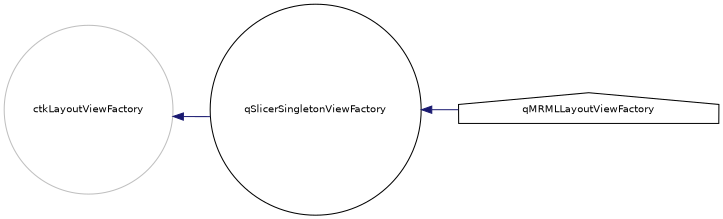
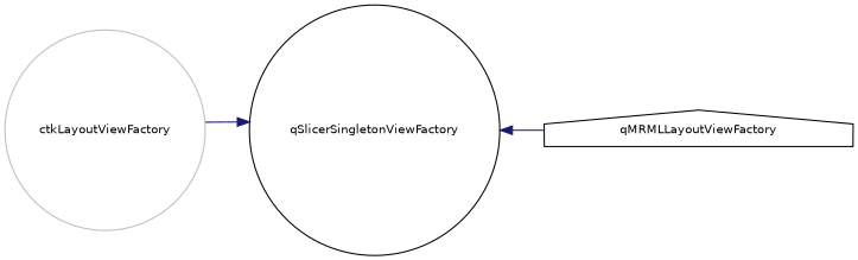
  digraph {
    rankdir=LR
    node [color=black fontname=Helvetica fontsize=10 shape=circle]
    edge [color=midnightblue dir=back fontname=Helvetica fontsize=10 labelfontname=Helvetica labelfontsize=10 style=solid]
    n1 [color=grey75 height=0.2 label=ctkLayoutViewFactory width=0.4]
    n2 [height=0.2 label=qSlicerSingletonViewFactory width=0.4]
    n3 [height=0.2 label=qMRMLLayoutViewFactory shape=house width=0.4]
-   n1 -> n2
+   n2 -> n1
    n2 -> n3
  }
